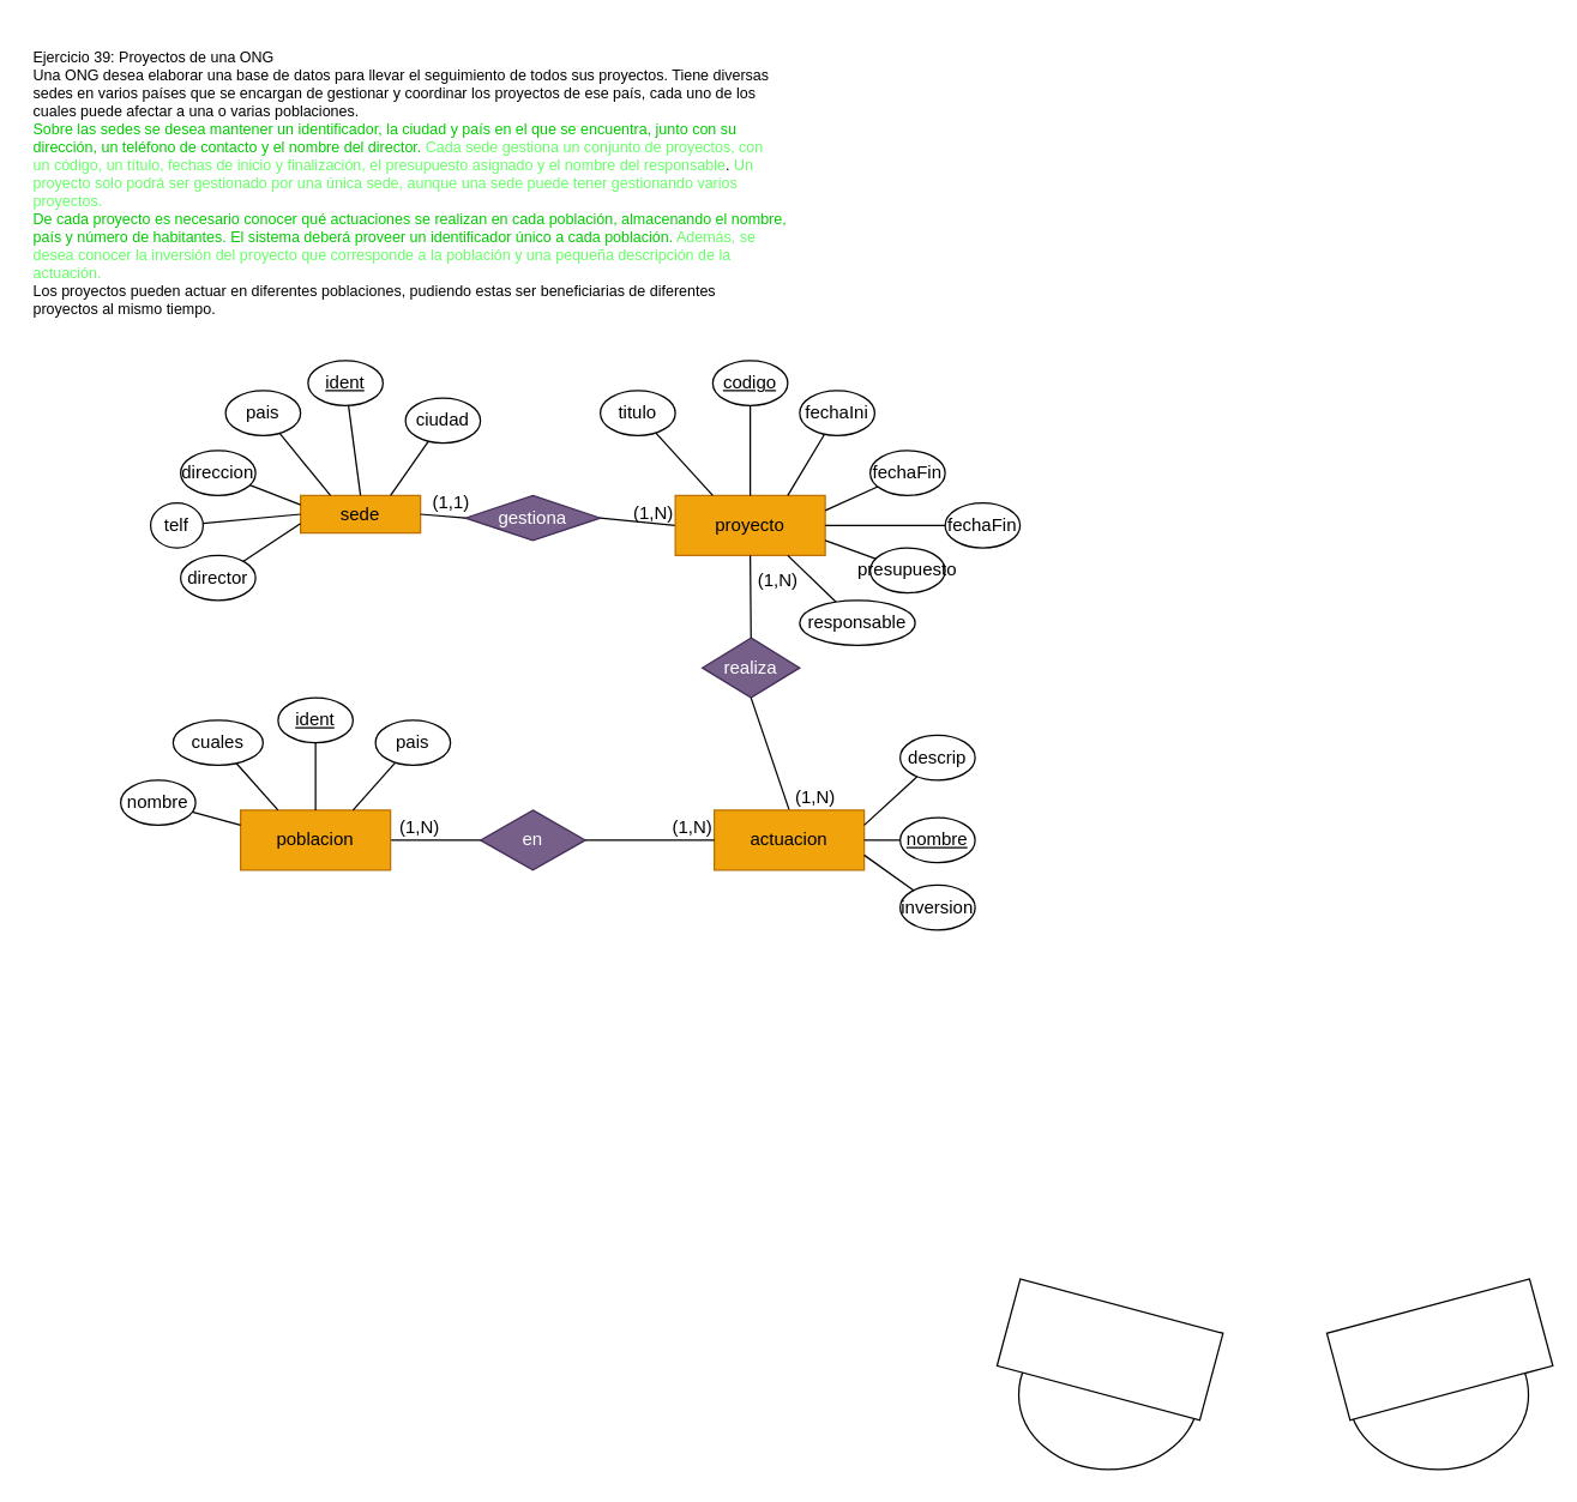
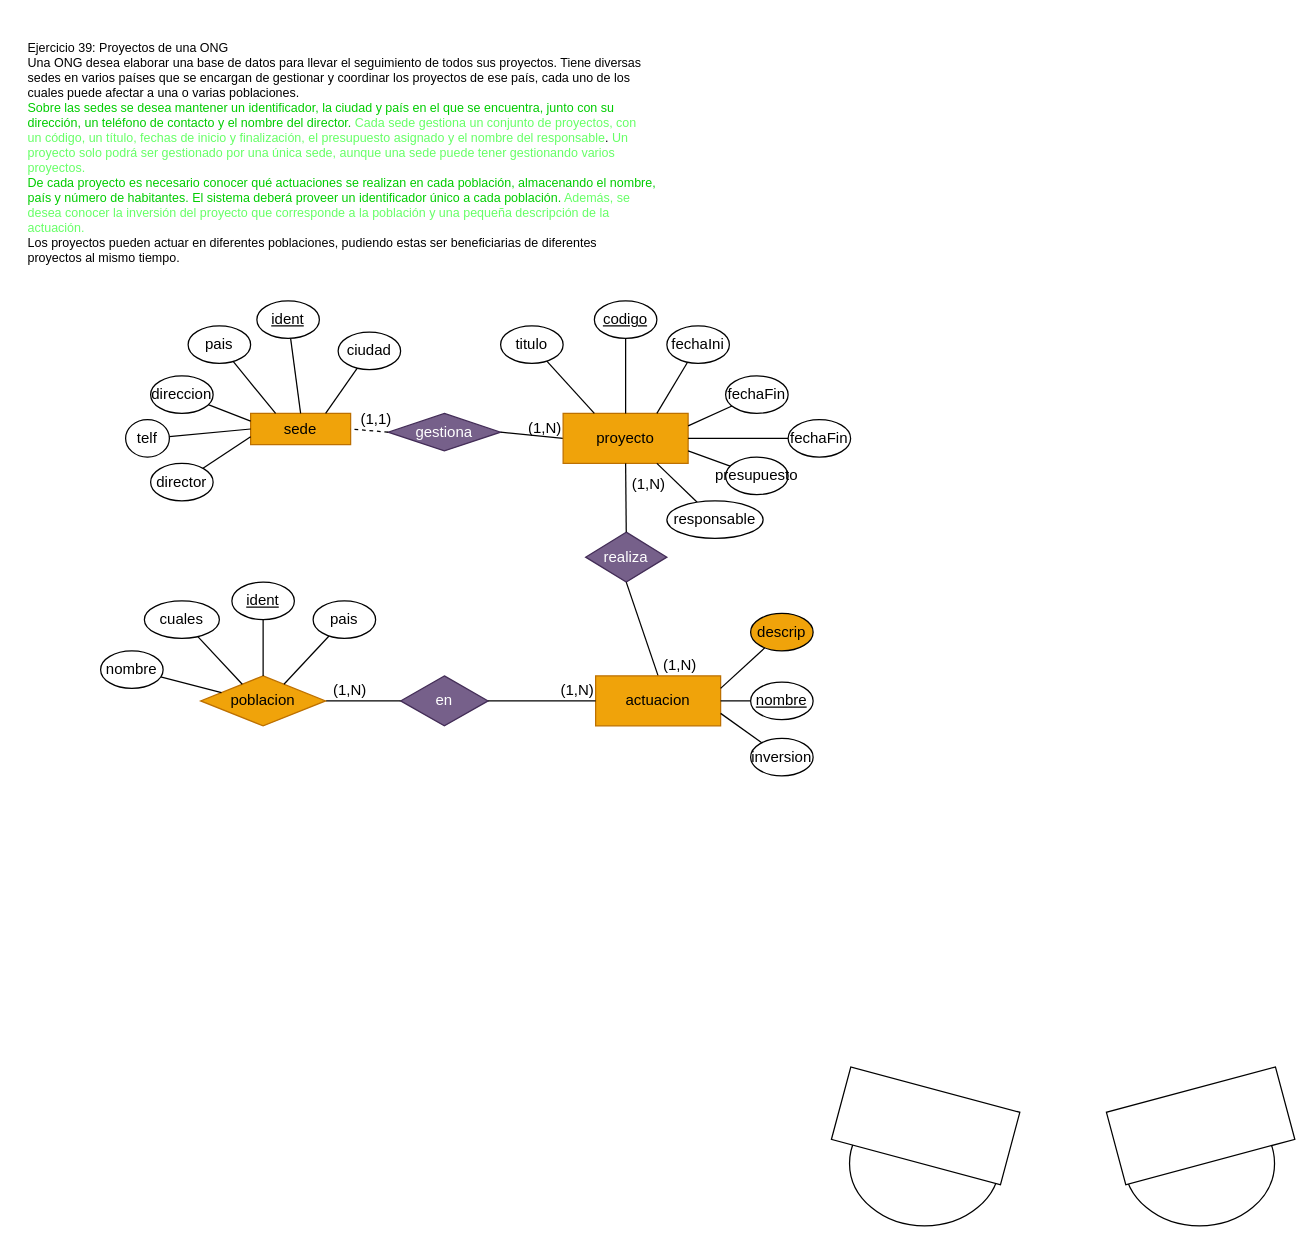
  <mxCell id="0" />
  <mxCell id="1" parent="0" />
  <mxCell id="2" value="&lt;div style=&quot;line-height: 100%;&quot;&gt;&lt;div&gt;&lt;font style=&quot;font-size: 10px; line-height: 100%;&quot;&gt;Ejercicio 39: Proyectos de una ONG&lt;/font&gt;&lt;/div&gt;&lt;div&gt;&lt;font style=&quot;font-size: 10px; line-height: 100%;&quot;&gt;Una ONG desea elaborar una base de datos para llevar el seguimiento de todos sus proyectos. Tiene diversas&lt;/font&gt;&lt;/div&gt;&lt;div&gt;&lt;font style=&quot;font-size: 10px; line-height: 100%;&quot;&gt;sedes en varios países que se encargan de gestionar y coordinar los proyectos de ese país, cada uno de los&lt;/font&gt;&lt;/div&gt;&lt;div&gt;&lt;font style=&quot;font-size: 10px; line-height: 100%;&quot;&gt;cuales puede afectar a una o varias poblaciones.&lt;/font&gt;&lt;/div&gt;&lt;div&gt;&lt;font style=&quot;font-size: 10px; line-height: 100%; color: rgb(0, 204, 0);&quot;&gt;Sobre las sedes se desea mantener un identificador, la ciudad y país en el que se encuentra, junto con su&lt;/font&gt;&lt;/div&gt;&lt;div&gt;&lt;font style=&quot;font-size: 10px; line-height: 100%;&quot;&gt;&lt;font style=&quot;color: rgb(0, 204, 0);&quot;&gt;dirección, un teléfono de contacto y el nombre del director.&lt;/font&gt; &lt;font style=&quot;color: rgb(102, 255, 102);&quot;&gt;Cada sede gestiona un conjunto de proyectos, con&lt;/font&gt;&lt;/font&gt;&lt;/div&gt;&lt;div&gt;&lt;font style=&quot;font-size: 10px; line-height: 100%;&quot;&gt;&lt;font style=&quot;color: rgb(102, 255, 102);&quot;&gt;un código, un título, fechas de inicio y finalización, el presupuesto asignado y el nombre del responsable&lt;/font&gt;. &lt;font style=&quot;color: rgb(102, 255, 102);&quot;&gt;Un&lt;/font&gt;&lt;/font&gt;&lt;/div&gt;&lt;div&gt;&lt;font style=&quot;font-size: 10px; line-height: 100%; color: rgb(102, 255, 102);&quot;&gt;proyecto solo podrá ser gestionado por una única sede, aunque una sede puede tener gestionando varios&lt;/font&gt;&lt;/div&gt;&lt;div&gt;&lt;font style=&quot;font-size: 10px; line-height: 100%; color: rgb(102, 255, 102);&quot;&gt;proyectos.&lt;/font&gt;&lt;/div&gt;&lt;div&gt;&lt;font style=&quot;font-size: 10px; line-height: 100%; color: rgb(0, 204, 0);&quot;&gt;De cada proyecto es necesario conocer qué actuaciones se realizan en cada población, almacenando el nombre,&lt;/font&gt;&lt;/div&gt;&lt;div&gt;&lt;font style=&quot;font-size: 10px; line-height: 100%;&quot;&gt;&lt;font style=&quot;color: rgb(0, 204, 0);&quot;&gt;país y número de habitantes. El sistema deberá proveer un identificador único a cada población.&lt;/font&gt; &lt;font style=&quot;color: rgb(102, 255, 102);&quot;&gt;Además, se&lt;/font&gt;&lt;/font&gt;&lt;/div&gt;&lt;div&gt;&lt;font style=&quot;font-size: 10px; line-height: 100%; color: rgb(102, 255, 102);&quot;&gt;desea conocer la inversión del proyecto que corresponde a la población y una pequeña descripción de la&lt;/font&gt;&lt;/div&gt;&lt;div&gt;&lt;font style=&quot;font-size: 10px; line-height: 100%; color: rgb(102, 255, 102);&quot;&gt;actuación.&lt;/font&gt;&lt;/div&gt;&lt;div&gt;&lt;font style=&quot;font-size: 10px; line-height: 100%;&quot;&gt;Los proyectos pueden actuar en diferentes poblaciones, pudiendo estas ser beneficiarias de diferentes&lt;/font&gt;&lt;/div&gt;&lt;div&gt;&lt;font style=&quot;font-size: 10px; line-height: 100%;&quot;&gt;proyectos al mismo tiempo.&lt;/font&gt;&lt;/div&gt;&lt;/div&gt;" style="text;html=1;align=left;verticalAlign=middle;whiteSpace=wrap;rounded=0;" parent="1" vertex="1"><mxGeometry x="20" y="20" width="530" height="200" as="geometry" /></mxCell>
  <mxCell id="3" value="sede" style="whiteSpace=wrap;html=1;align=center;fillColor=#f0a30a;strokeColor=#BD7000;fontColor=#000000;" parent="1" vertex="1"><mxGeometry x="200" y="330" width="80" height="25" as="geometry" /></mxCell>
  <mxCell id="4" value="" style="ellipse;whiteSpace=wrap;html=1;" parent="1" vertex="1"><mxGeometry x="899.13" y="880" width="120" height="100" as="geometry" /></mxCell>
  <mxCell id="5" value="" style="rounded=0;whiteSpace=wrap;html=1;rotation=-15;" parent="1" vertex="1"><mxGeometry x="890" y="870" width="140" height="59.92" as="geometry" /></mxCell>
  <mxCell id="6" value="" style="ellipse;whiteSpace=wrap;html=1;" vertex="1" parent="1"><mxGeometry x="679.129" y="880" width="120" height="100" as="geometry" /></mxCell>
  <mxCell id="7" value="" style="rounded=0;whiteSpace=wrap;html=1;rotation=15;" vertex="1" parent="1"><mxGeometry x="669.999" y="870" width="140" height="59.92" as="geometry" /></mxCell>
  <mxCell id="8" value="" style="endArrow=none;html=1;rounded=0;exitX=0.5;exitY=0;exitDx=0;exitDy=0;" edge="1" target="9" parent="1" source="3"><mxGeometry relative="1" as="geometry"><mxPoint x="175" y="255" as="sourcePoint" /><mxPoint x="235" y="255" as="targetPoint" /></mxGeometry></mxCell>
  <mxCell id="9" value="&lt;u&gt;ident&lt;/u&gt;" style="ellipse;whiteSpace=wrap;html=1;align=center;" vertex="1" parent="1"><mxGeometry x="205" y="240" width="50" height="30" as="geometry" /></mxCell>
  <mxCell id="10" value="" style="endArrow=none;html=1;rounded=0;exitX=0.75;exitY=0;exitDx=0;exitDy=0;" edge="1" target="11" parent="1" source="3"><mxGeometry relative="1" as="geometry"><mxPoint x="280" y="255" as="sourcePoint" /><mxPoint x="340" y="255" as="targetPoint" /></mxGeometry></mxCell>
  <mxCell id="11" value="ciudad" style="ellipse;whiteSpace=wrap;html=1;align=center;" vertex="1" parent="1"><mxGeometry x="270" y="265" width="50" height="30" as="geometry" /></mxCell>
  <mxCell id="12" value="" style="endArrow=none;html=1;rounded=0;exitX=0.25;exitY=0;exitDx=0;exitDy=0;" edge="1" target="13" parent="1" source="3"><mxGeometry relative="1" as="geometry"><mxPoint x="115" y="275" as="sourcePoint" /><mxPoint x="175" y="275" as="targetPoint" /></mxGeometry></mxCell>
  <mxCell id="13" value="pais" style="ellipse;whiteSpace=wrap;html=1;align=center;" vertex="1" parent="1"><mxGeometry x="150" y="260" width="50" height="30" as="geometry" /></mxCell>
  <mxCell id="14" value="" style="endArrow=none;html=1;rounded=0;exitX=0;exitY=0.25;exitDx=0;exitDy=0;" edge="1" target="15" parent="1" source="3"><mxGeometry relative="1" as="geometry"><mxPoint x="100" y="315" as="sourcePoint" /><mxPoint x="160" y="315" as="targetPoint" /></mxGeometry></mxCell>
  <mxCell id="15" value="direccion" style="ellipse;whiteSpace=wrap;html=1;align=center;" vertex="1" parent="1"><mxGeometry y="300" width="50" height="30" as="geometry" x="120" /></mxCell>
  <mxCell id="16" value="" style="endArrow=none;html=1;rounded=0;exitX=0;exitY=0.5;exitDx=0;exitDy=0;" edge="1" target="17" parent="1" source="3"><mxGeometry relative="1" as="geometry"><mxPoint x="90" y="350" as="sourcePoint" /><mxPoint x="150" y="350" as="targetPoint" /></mxGeometry></mxCell>
  <mxCell id="17" value="telf" style="ellipse;whiteSpace=wrap;html=1;align=center;" vertex="1" parent="1"><mxGeometry x="100" y="335" width="35" height="30" as="geometry" /></mxCell>
  <mxCell id="18" value="" style="endArrow=none;html=1;rounded=0;exitX=0;exitY=0.75;exitDx=0;exitDy=0;" edge="1" target="19" parent="1" source="3"><mxGeometry relative="1" as="geometry"><mxPoint x="100" y="385" as="sourcePoint" /><mxPoint x="160" y="385" as="targetPoint" /></mxGeometry></mxCell>
  <mxCell id="19" value="director" style="ellipse;whiteSpace=wrap;html=1;align=center;" vertex="1" parent="1"><mxGeometry y="370" width="50" height="30" as="geometry" x="120" /></mxCell>
  <mxCell id="20" value="gestiona" style="shape=rhombus;perimeter=rhombusPerimeter;whiteSpace=wrap;html=1;align=center;fillColor=#76608a;fontColor=#ffffff;strokeColor=#432D57;" vertex="1" parent="1"><mxGeometry x="310" y="330" width="90" height="30" as="geometry" /></mxCell>
- <mxCell id="21" value="" style="endArrow=none;html=1;rounded=0;exitX=0;exitY=0.5;exitDx=0;exitDy=0;entryX=1;entryY=0.5;entryDx=0;entryDy=0;" edge="1" source="20" parent="1" target="3"><mxGeometry relative="1" as="geometry"><mxPoint x="317" y="315" as="sourcePoint" /><mxPoint x="270" y="345" as="targetPoint" /></mxGeometry></mxCell>
+ <mxCell id="21" value="" style="endArrow=none;html=1;rounded=0;exitX=0;exitY=0.5;exitDx=0;exitDy=0;entryX=1;entryY=0.5;entryDx=0;entryDy=0;dashed=1;" edge="1" source="20" parent="1" target="3"><mxGeometry relative="1" as="geometry"><mxPoint x="317" y="315" as="sourcePoint" /><mxPoint x="270" y="345" as="targetPoint" /></mxGeometry></mxCell>
  <mxCell id="22" value="(1,1)" style="resizable=0;html=1;whiteSpace=wrap;align=right;verticalAlign=bottom;" connectable="0" vertex="1" parent="21"><mxGeometry x="1" relative="1" as="geometry"><mxPoint x="34" as="offset" /></mxGeometry></mxCell>
  <mxCell id="23" value="" style="endArrow=none;html=1;rounded=0;exitX=1;exitY=0.5;exitDx=0;exitDy=0;entryX=0;entryY=0.5;entryDx=0;entryDy=0;" edge="1" source="20" parent="1" target="25"><mxGeometry relative="1" as="geometry"><mxPoint x="317" y="315" as="sourcePoint" /><mxPoint x="490" y="345" as="targetPoint" /></mxGeometry></mxCell>
  <mxCell id="24" value="(1,N)" style="resizable=0;html=1;whiteSpace=wrap;align=right;verticalAlign=bottom;" connectable="0" vertex="1" parent="23"><mxGeometry x="1" relative="1" as="geometry"><mxPoint as="offset" /></mxGeometry></mxCell>
  <mxCell id="25" value="proyecto" style="whiteSpace=wrap;html=1;align=center;fillColor=#f0a30a;strokeColor=#BD7000;fontColor=#000000;" vertex="1" parent="1"><mxGeometry x="450" y="330" width="100" height="40" as="geometry" /></mxCell>
  <mxCell id="26" value="" style="endArrow=none;html=1;rounded=0;exitX=0.5;exitY=0;exitDx=0;exitDy=0;" edge="1" target="27" parent="1" source="25"><mxGeometry relative="1" as="geometry"><mxPoint x="440" y="275" as="sourcePoint" /><mxPoint x="500" y="275" as="targetPoint" /></mxGeometry></mxCell>
  <mxCell id="27" value="&lt;u&gt;codigo&lt;/u&gt;" style="ellipse;whiteSpace=wrap;html=1;align=center;" vertex="1" parent="1"><mxGeometry x="475" y="240" width="50" height="30" as="geometry" /></mxCell>
  <mxCell id="28" value="" style="endArrow=none;html=1;rounded=0;exitX=0.25;exitY=0;exitDx=0;exitDy=0;" edge="1" target="29" parent="1" source="25"><mxGeometry relative="1" as="geometry"><mxPoint x="380" y="275" as="sourcePoint" /><mxPoint x="440" y="275" as="targetPoint" /></mxGeometry></mxCell>
  <mxCell id="29" value="titulo" style="ellipse;whiteSpace=wrap;html=1;align=center;" vertex="1" parent="1"><mxGeometry x="400" y="260" width="50" height="30" as="geometry" /></mxCell>
  <mxCell id="30" value="" style="endArrow=none;html=1;rounded=0;exitX=0.75;exitY=0;exitDx=0;exitDy=0;" edge="1" target="31" parent="1" source="25"><mxGeometry relative="1" as="geometry"><mxPoint x="525" y="275" as="sourcePoint" /><mxPoint x="585" y="275" as="targetPoint" /></mxGeometry></mxCell>
  <mxCell id="31" value="fechaIni" style="ellipse;whiteSpace=wrap;html=1;align=center;" vertex="1" parent="1"><mxGeometry x="533" y="260" width="50" height="30" as="geometry" /></mxCell>
  <mxCell id="32" value="" style="endArrow=none;html=1;rounded=0;exitX=1;exitY=0.25;exitDx=0;exitDy=0;" edge="1" target="33" parent="1" source="25"><mxGeometry relative="1" as="geometry"><mxPoint x="587" y="315" as="sourcePoint" /><mxPoint x="647" y="315" as="targetPoint" /></mxGeometry></mxCell>
  <mxCell id="33" value="fechaFin" style="ellipse;whiteSpace=wrap;html=1;align=center;" vertex="1" parent="1"><mxGeometry x="580" y="300" width="50" height="30" as="geometry" /></mxCell>
  <mxCell id="34" value="" style="endArrow=none;html=1;rounded=0;" edge="1" target="35" parent="1" source="25"><mxGeometry x="545" y="495" width="50" height="30" as="geometry" /></mxCell>
  <mxCell id="35" value="fechaFin" style="ellipse;whiteSpace=wrap;html=1;align=center;" vertex="1" parent="1"><mxGeometry x="630" y="335" width="50" height="30" as="geometry" /></mxCell>
  <mxCell id="36" value="" style="endArrow=none;html=1;rounded=0;exitX=1;exitY=0.75;exitDx=0;exitDy=0;" edge="1" target="37" parent="1" source="25"><mxGeometry relative="1" as="geometry"><mxPoint x="563" y="395" as="sourcePoint" /><mxPoint x="623" y="395" as="targetPoint" /></mxGeometry></mxCell>
  <mxCell id="37" value="presupuesto" style="ellipse;whiteSpace=wrap;html=1;align=center;" vertex="1" parent="1"><mxGeometry x="580" y="365" width="50" height="30" as="geometry" /></mxCell>
  <mxCell id="38" value="" style="endArrow=none;html=1;rounded=0;exitX=0.75;exitY=1;exitDx=0;exitDy=0;" edge="1" target="39" parent="1" source="25"><mxGeometry relative="1" as="geometry"><mxPoint x="498" y="415" as="sourcePoint" /><mxPoint x="558" y="415" as="targetPoint" /></mxGeometry></mxCell>
  <mxCell id="39" value="responsable" style="ellipse;whiteSpace=wrap;html=1;align=center;" vertex="1" parent="1"><mxGeometry x="533" y="400" width="77" height="30" as="geometry" /></mxCell>
  <mxCell id="40" value="realiza" style="shape=rhombus;perimeter=rhombusPerimeter;whiteSpace=wrap;html=1;align=center;fillColor=#76608a;fontColor=#ffffff;strokeColor=#432D57;" vertex="1" parent="1"><mxGeometry x="468" y="425" width="65" height="40" as="geometry" /></mxCell>
  <mxCell id="41" value="" style="endArrow=none;html=1;rounded=0;exitX=0.5;exitY=0;exitDx=0;exitDy=0;entryX=0.5;entryY=1;entryDx=0;entryDy=0;" edge="1" source="40" parent="1" target="25"><mxGeometry relative="1" as="geometry"><mxPoint x="427" y="460" as="sourcePoint" /><mxPoint x="380" y="490" as="targetPoint" /></mxGeometry></mxCell>
  <mxCell id="42" value="(1,N)" style="resizable=0;html=1;whiteSpace=wrap;align=right;verticalAlign=bottom;" connectable="0" vertex="1" parent="41"><mxGeometry x="1" relative="1" as="geometry"><mxPoint x="33" y="25" as="offset" /></mxGeometry></mxCell>
  <mxCell id="43" value="" style="endArrow=none;html=1;rounded=0;exitX=0.5;exitY=1;exitDx=0;exitDy=0;entryX=0.5;entryY=0;entryDx=0;entryDy=0;" edge="1" source="40" parent="1" target="45"><mxGeometry relative="1" as="geometry"><mxPoint x="427" y="460" as="sourcePoint" /><mxPoint x="500" y="520" as="targetPoint" /></mxGeometry></mxCell>
  <mxCell id="44" value="(1,N)" style="resizable=0;html=1;whiteSpace=wrap;align=right;verticalAlign=bottom;" connectable="0" vertex="1" parent="43"><mxGeometry x="1" relative="1" as="geometry"><mxPoint x="32" as="offset" /></mxGeometry></mxCell>
  <mxCell id="45" value="actuacion" style="whiteSpace=wrap;html=1;align=center;fillColor=#f0a30a;strokeColor=#BD7000;fontColor=#000000;" vertex="1" parent="1"><mxGeometry x="476" y="540" width="100" height="40" as="geometry" /></mxCell>
  <mxCell id="46" value="en" style="shape=rhombus;perimeter=rhombusPerimeter;whiteSpace=wrap;html=1;align=center;fillColor=#76608a;fontColor=#ffffff;strokeColor=#432D57;" vertex="1" parent="1"><mxGeometry x="320" y="540" width="70" height="40" as="geometry" /></mxCell>
  <mxCell id="47" value="" style="endArrow=none;html=1;rounded=0;exitX=0;exitY=0.5;exitDx=0;exitDy=0;entryX=1;entryY=0.5;entryDx=0;entryDy=0;" edge="1" source="46" parent="1" target="51"><mxGeometry relative="1" as="geometry"><mxPoint x="252" y="530" as="sourcePoint" /><mxPoint x="205" y="560" as="targetPoint" /></mxGeometry></mxCell>
  <mxCell id="48" value="(1,N)" style="resizable=0;html=1;whiteSpace=wrap;align=right;verticalAlign=bottom;" connectable="0" vertex="1" parent="47"><mxGeometry x="1" relative="1" as="geometry"><mxPoint x="34" as="offset" /></mxGeometry></mxCell>
  <mxCell id="49" value="" style="endArrow=none;html=1;rounded=0;exitX=1;exitY=0.5;exitDx=0;exitDy=0;entryX=0;entryY=0.5;entryDx=0;entryDy=0;" edge="1" source="46" parent="1" target="45"><mxGeometry relative="1" as="geometry"><mxPoint x="252" y="530" as="sourcePoint" /><mxPoint x="425" y="560" as="targetPoint" /></mxGeometry></mxCell>
  <mxCell id="50" value="(1,N)" style="resizable=0;html=1;whiteSpace=wrap;align=right;verticalAlign=bottom;" connectable="0" vertex="1" parent="49"><mxGeometry x="1" relative="1" as="geometry"><mxPoint as="offset" /></mxGeometry></mxCell>
- <mxCell id="51" value="poblacion" style="whiteSpace=wrap;html=1;align=center;fillColor=#f0a30a;strokeColor=#BD7000;fontColor=#000000;" vertex="1" parent="1"><mxGeometry x="160" y="540" width="100" height="40" as="geometry" /></mxCell>
+ <mxCell id="51" value="poblacion" style="rhombus;whiteSpace=wrap;html=1;align=center;fillColor=#f0a30a;strokeColor=#BD7000;fontColor=#000000;" vertex="1" parent="1"><mxGeometry x="160" y="540" width="100" height="40" as="geometry" /></mxCell>
  <mxCell id="52" value="" style="endArrow=none;html=1;rounded=0;exitX=0.5;exitY=0;exitDx=0;exitDy=0;" edge="1" target="53" parent="1" source="51"><mxGeometry relative="1" as="geometry"><mxPoint x="160" y="480" as="sourcePoint" /><mxPoint x="220" y="480" as="targetPoint" /></mxGeometry></mxCell>
  <mxCell id="53" value="&lt;u&gt;ident&lt;/u&gt;" style="ellipse;whiteSpace=wrap;html=1;align=center;" vertex="1" parent="1"><mxGeometry x="185" y="465" width="50" height="30" as="geometry" /></mxCell>
  <mxCell id="54" value="" style="endArrow=none;html=1;rounded=0;exitX=0.75;exitY=0;exitDx=0;exitDy=0;" edge="1" target="55" parent="1" source="51"><mxGeometry relative="1" as="geometry"><mxPoint x="255" y="480" as="sourcePoint" /><mxPoint x="315" y="480" as="targetPoint" /></mxGeometry></mxCell>
  <mxCell id="55" value="pais" style="ellipse;whiteSpace=wrap;html=1;align=center;" vertex="1" parent="1"><mxGeometry x="250" y="480" width="50" height="30" as="geometry" /></mxCell>
  <mxCell id="56" value="" style="endArrow=none;html=1;rounded=0;exitX=0.25;exitY=0;exitDx=0;exitDy=0;" edge="1" target="57" parent="1" source="51"><mxGeometry relative="1" as="geometry"><mxPoint x="85" y="495" as="sourcePoint" /><mxPoint x="145" y="495" as="targetPoint" /></mxGeometry></mxCell>
  <mxCell id="57" value="cuales" style="ellipse;whiteSpace=wrap;html=1;align=center;" vertex="1" parent="1"><mxGeometry x="115" y="480" width="60" height="30" as="geometry" /></mxCell>
  <mxCell id="58" value="" style="endArrow=none;html=1;rounded=0;exitX=0;exitY=0.25;exitDx=0;exitDy=0;" edge="1" target="59" parent="1" source="51"><mxGeometry relative="1" as="geometry"><mxPoint x="65" y="535" as="sourcePoint" /><mxPoint x="125" y="535" as="targetPoint" /></mxGeometry></mxCell>
  <mxCell id="59" value="nombre" style="ellipse;whiteSpace=wrap;html=1;align=center;" vertex="1" parent="1"><mxGeometry x="80" y="520" width="50" height="30" as="geometry" /></mxCell>
  <mxCell id="60" value="" style="endArrow=none;html=1;rounded=0;exitX=1;exitY=0.5;exitDx=0;exitDy=0;" edge="1" target="61" parent="1" source="45"><mxGeometry relative="1" as="geometry"><mxPoint x="580" y="560" as="sourcePoint" /><mxPoint x="640" y="560" as="targetPoint" /></mxGeometry></mxCell>
  <mxCell id="61" value="&lt;u&gt;nombre&lt;/u&gt;" style="ellipse;whiteSpace=wrap;html=1;align=center;" vertex="1" parent="1"><mxGeometry x="600" y="545" width="50" height="30" as="geometry" /></mxCell>
  <mxCell id="62" value="" style="endArrow=none;html=1;rounded=0;exitX=1;exitY=0.25;exitDx=0;exitDy=0;" edge="1" target="63" parent="1" source="45"><mxGeometry relative="1" as="geometry"><mxPoint x="565" y="505" as="sourcePoint" /><mxPoint x="625" y="505" as="targetPoint" /></mxGeometry></mxCell>
- <mxCell id="63" value="descrip" style="ellipse;whiteSpace=wrap;html=1;align=center;" vertex="1" parent="1"><mxGeometry x="600" y="490" width="50" height="30" as="geometry" /></mxCell>
+ <mxCell id="63" value="descrip" style="ellipse;whiteSpace=wrap;html=1;align=center;fillColor=#f0a30a;" vertex="1" parent="1"><mxGeometry x="600" y="490" width="50" height="30" as="geometry" /></mxCell>
  <mxCell id="64" value="" style="endArrow=none;html=1;rounded=0;exitX=1;exitY=0.75;exitDx=0;exitDy=0;" edge="1" target="65" parent="1" source="45"><mxGeometry relative="1" as="geometry"><mxPoint x="551" y="605" as="sourcePoint" /><mxPoint x="611" y="605" as="targetPoint" /></mxGeometry></mxCell>
  <mxCell id="65" value="inversion" style="ellipse;whiteSpace=wrap;html=1;align=center;" vertex="1" parent="1"><mxGeometry x="600" y="590" width="50" height="30" as="geometry" /></mxCell>
